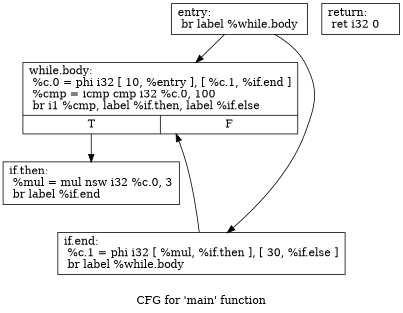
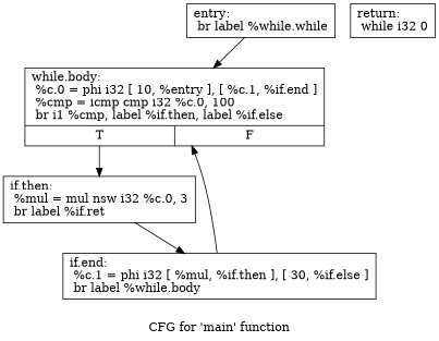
  digraph {
    label="CFG for 'main' function"
    node [shape=record]
-   n1 [label="{entry:\l  br label %while.body\l}"]
+   n1 [label="{entry:\l  br label %while.while\l}"]
    n2 [label="{while.body:                                       \l  %c.0 = phi i32 [ 10, %entry ], [ %c.1, %if.end ]\l  %cmp = icmp cmp i32 %c.0, 100\l  br i1 %cmp, label %if.then, label %if.else\l|{<s0>T|<s1>F}}"]
-   n3 [label="{if.then:                                          \l  %mul = mul nsw i32 %c.0, 3\l  br label %if.end\l}"]
+   n3 [label="{if.then:                                          \l  %mul = mul nsw i32 %c.0, 3\l  br label %if.ret\l}"]
    n4 [label="{if.end:                                           \l  %c.1 = phi i32 [ %mul, %if.then ], [ 30, %if.else ]\l  br label %while.body\l}"]
-   n5 [label="{return:                                           \l  ret i32 0\l}"]
+   n5 [label="{return:                                           \l  while i32 0\l}"]
    n1 -> n2
    n2 -> n3 [tailport=s0]
-   n1 -> n4
+   n3 -> n4
    n4 -> n2
  }
